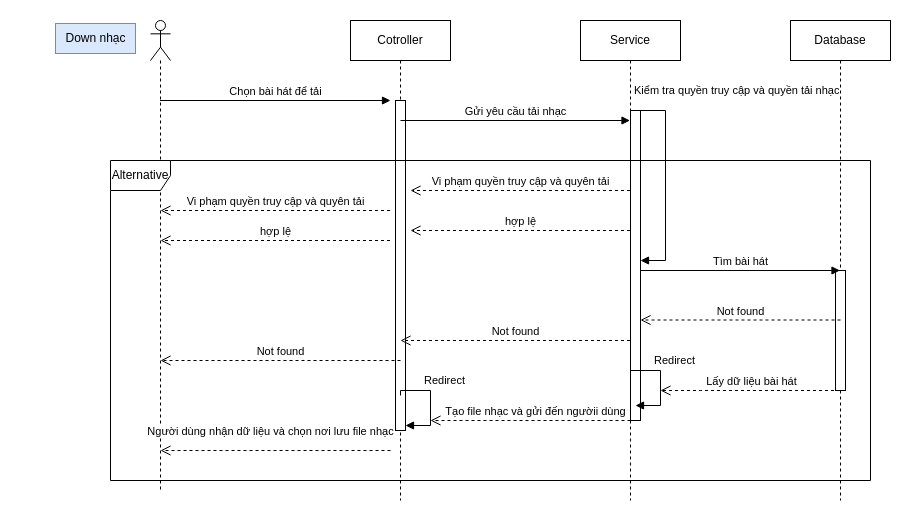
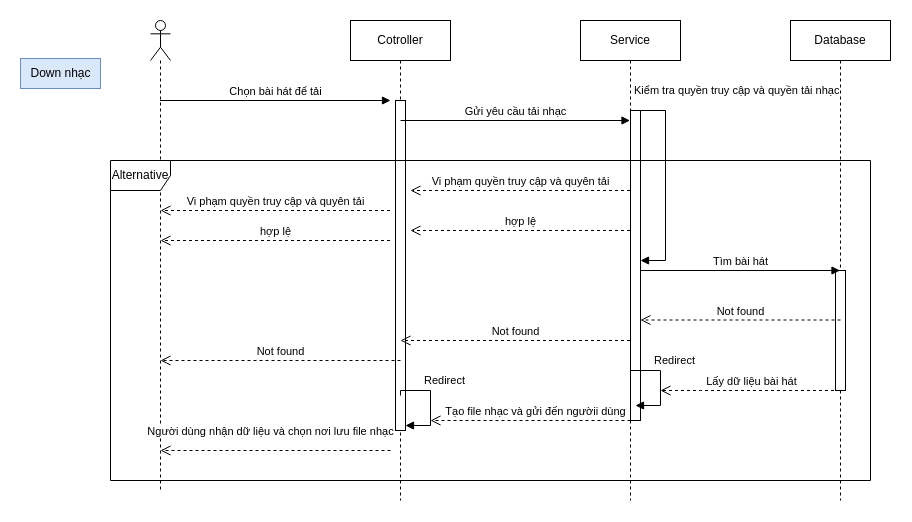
  <mxCell id="0" />
  <mxCell id="1" parent="0" />
  <mxCell id="2" value="" style="shape=umlLifeline;perimeter=lifelinePerimeter;whiteSpace=wrap;html=1;container=1;dropTarget=0;collapsible=0;recursiveResize=0;outlineConnect=0;portConstraint=eastwest;newEdgeStyle={&quot;curved&quot;:0,&quot;rounded&quot;:0};participant=umlActor;" parent="1" vertex="1"><mxGeometry x="150" y="20" width="20" height="470" as="geometry" /></mxCell>
  <mxCell id="3" value="Cotroller" style="shape=umlLifeline;perimeter=lifelinePerimeter;whiteSpace=wrap;html=1;container=1;dropTarget=0;collapsible=0;recursiveResize=0;outlineConnect=0;portConstraint=eastwest;newEdgeStyle={&quot;curved&quot;:0,&quot;rounded&quot;:0};" parent="1" vertex="1"><mxGeometry x="350" y="20" width="100" height="480" as="geometry" /></mxCell>
  <mxCell id="4" value="" style="html=1;points=[[0,0,0,0,5],[0,1,0,0,-5],[1,0,0,0,5],[1,1,0,0,-5]];perimeter=orthogonalPerimeter;outlineConnect=0;targetShapes=umlLifeline;portConstraint=eastwest;newEdgeStyle={&quot;curved&quot;:0,&quot;rounded&quot;:0};" parent="3" vertex="1"><mxGeometry x="45" y="80" width="10" height="330" as="geometry" /></mxCell>
  <mxCell id="5" value="Service" style="shape=umlLifeline;perimeter=lifelinePerimeter;whiteSpace=wrap;html=1;container=1;dropTarget=0;collapsible=0;recursiveResize=0;outlineConnect=0;portConstraint=eastwest;newEdgeStyle={&quot;curved&quot;:0,&quot;rounded&quot;:0};" parent="1" vertex="1"><mxGeometry x="580" y="20" width="100" height="480" as="geometry" /></mxCell>
  <mxCell id="6" value="" style="html=1;points=[[0,0,0,0,5],[0,1,0,0,-5],[1,0,0,0,5],[1,1,0,0,-5]];perimeter=orthogonalPerimeter;outlineConnect=0;targetShapes=umlLifeline;portConstraint=eastwest;newEdgeStyle={&quot;curved&quot;:0,&quot;rounded&quot;:0};" parent="5" vertex="1"><mxGeometry x="50" y="90" width="10" height="310" as="geometry" /></mxCell>
  <mxCell id="7" value="Kiểm tra quyền truy cập và quyền tải nhạc&amp;nbsp;" style="html=1;align=left;spacingLeft=2;endArrow=block;rounded=0;edgeStyle=orthogonalEdgeStyle;curved=0;rounded=0;" parent="5" target="6" edge="1"><mxGeometry x="-1" y="21" relative="1" as="geometry"><mxPoint x="55" y="90" as="sourcePoint" /><Array as="points"><mxPoint x="85" y="90" /><mxPoint x="85" y="240" /></Array><mxPoint x="-5" y="1" as="offset" /></mxGeometry></mxCell>
  <mxCell id="8" value="Database" style="shape=umlLifeline;perimeter=lifelinePerimeter;whiteSpace=wrap;html=1;container=1;dropTarget=0;collapsible=0;recursiveResize=0;outlineConnect=0;portConstraint=eastwest;newEdgeStyle={&quot;curved&quot;:0,&quot;rounded&quot;:0};" parent="1" vertex="1"><mxGeometry x="790" y="20" width="100" height="480" as="geometry" /></mxCell>
  <mxCell id="9" value="" style="html=1;points=[[0,0,0,0,5],[0,1,0,0,-5],[1,0,0,0,5],[1,1,0,0,-5]];perimeter=orthogonalPerimeter;outlineConnect=0;targetShapes=umlLifeline;portConstraint=eastwest;newEdgeStyle={&quot;curved&quot;:0,&quot;rounded&quot;:0};" parent="8" vertex="1"><mxGeometry x="45" y="250" width="10" height="120" as="geometry" /></mxCell>
  <mxCell id="10" value="Chọn bài hát để tải" style="html=1;verticalAlign=bottom;endArrow=block;curved=0;rounded=0;" parent="1" source="2" edge="1"><mxGeometry width="80" relative="1" as="geometry"><mxPoint x="250" y="100" as="sourcePoint" /><mxPoint x="390" y="100" as="targetPoint" /></mxGeometry></mxCell>
  <mxCell id="11" value="Gửi yêu cầu tải nhạc" style="html=1;verticalAlign=bottom;endArrow=block;curved=0;rounded=0;" parent="1" edge="1"><mxGeometry width="80" relative="1" as="geometry"><mxPoint x="400" y="120" as="sourcePoint" /><mxPoint x="629.5" y="120" as="targetPoint" /></mxGeometry></mxCell>
  <mxCell id="12" value="Tìm bài hát" style="html=1;verticalAlign=bottom;endArrow=block;curved=0;rounded=0;" parent="1" edge="1"><mxGeometry width="80" relative="1" as="geometry"><mxPoint x="640" y="270" as="sourcePoint" /><mxPoint x="839.5" y="270" as="targetPoint" /></mxGeometry></mxCell>
  <mxCell id="13" value="Not found" style="html=1;verticalAlign=bottom;endArrow=open;dashed=1;endSize=8;curved=0;rounded=0;" parent="1" edge="1"><mxGeometry relative="1" as="geometry"><mxPoint x="840" y="319.5" as="sourcePoint" /><mxPoint x="640" y="319.5" as="targetPoint" /></mxGeometry></mxCell>
  <mxCell id="14" value="Not found" style="html=1;verticalAlign=bottom;endArrow=open;dashed=1;endSize=8;curved=0;rounded=0;" parent="1" edge="1"><mxGeometry relative="1" as="geometry"><mxPoint x="629.5" y="340" as="sourcePoint" /><mxPoint x="400" y="340" as="targetPoint" /></mxGeometry></mxCell>
  <mxCell id="15" value="Not found" style="html=1;verticalAlign=bottom;endArrow=open;dashed=1;endSize=8;curved=0;rounded=0;" parent="1" edge="1"><mxGeometry relative="1" as="geometry"><mxPoint x="400" y="360" as="sourcePoint" /><mxPoint x="160" y="360" as="targetPoint" /><Array as="points"><mxPoint x="300.5" y="360" /></Array></mxGeometry></mxCell>
  <mxCell id="16" value="Lấy dữ liệu bài hát" style="html=1;verticalAlign=bottom;endArrow=open;dashed=1;endSize=8;curved=0;rounded=0;" parent="1" edge="1"><mxGeometry x="-0.003" relative="1" as="geometry"><mxPoint x="839.5" y="390" as="sourcePoint" /><mxPoint x="660" y="390" as="targetPoint" /><Array as="points"><mxPoint x="700" y="390" /></Array><mxPoint as="offset" /></mxGeometry></mxCell>
  <mxCell id="17" value="Tạo file nhạc và gửi đến ngườii dùng" style="html=1;verticalAlign=bottom;endArrow=open;dashed=1;endSize=8;curved=0;rounded=0;" parent="1" edge="1"><mxGeometry x="-0.048" relative="1" as="geometry"><mxPoint x="630" y="420" as="sourcePoint" /><mxPoint x="430" y="420" as="targetPoint" /><mxPoint as="offset" /></mxGeometry></mxCell>
  <mxCell id="18" value="Người dùng nhận dữ liệu và chọn nơi lưu file nhạc" style="html=1;verticalAlign=bottom;endArrow=open;dashed=1;endSize=8;curved=0;rounded=0;align=center;" parent="1" edge="1"><mxGeometry x="0.043" y="-10" relative="1" as="geometry"><mxPoint x="390" y="450" as="sourcePoint" /><mxPoint x="160" y="450" as="targetPoint" /><mxPoint as="offset" /></mxGeometry></mxCell>
  <mxCell id="19" value="Redirect" style="html=1;align=left;spacingLeft=2;endArrow=block;rounded=0;edgeStyle=orthogonalEdgeStyle;curved=0;rounded=0;" parent="1" edge="1"><mxGeometry x="-0.474" y="10" relative="1" as="geometry"><mxPoint x="630" y="375" as="sourcePoint" /><Array as="points"><mxPoint x="630" y="370" /><mxPoint x="660" y="370" /><mxPoint x="660" y="405" /></Array><mxPoint x="635" y="405" as="targetPoint" /><mxPoint as="offset" /></mxGeometry></mxCell>
  <mxCell id="20" value="Alternative" style="shape=umlFrame;whiteSpace=wrap;html=1;pointerEvents=0;" parent="1" vertex="1"><mxGeometry x="110" y="160" width="760" height="320" as="geometry" /></mxCell>
  <mxCell id="21" value="Redirect" style="html=1;align=left;spacingLeft=2;endArrow=block;rounded=0;edgeStyle=orthogonalEdgeStyle;curved=0;rounded=0;" parent="1" edge="1"><mxGeometry x="-0.474" y="10" relative="1" as="geometry"><mxPoint x="400" y="395" as="sourcePoint" /><Array as="points"><mxPoint x="400" y="390" /><mxPoint x="430" y="390" /><mxPoint x="430" y="425" /></Array><mxPoint x="405" y="425" as="targetPoint" /><mxPoint as="offset" /></mxGeometry></mxCell>
- <mxCell id="22" value="Down nhạc" style="text;html=1;align=center;verticalAlign=middle;resizable=0;points=[];autosize=1;strokeColor=#6c8ebf;fillColor=#dae8fc;" parent="1" vertex="1"><mxGeometry x="55" y="23" width="80" height="30" as="geometry" /></mxCell>
+ <mxCell id="22" value="Down nhạc" style="text;html=1;align=center;verticalAlign=middle;resizable=0;points=[];autosize=1;strokeColor=#6c8ebf;fillColor=#dae8fc;" parent="1" vertex="1"><mxGeometry x="20" y="58" width="80" height="30" as="geometry" /></mxCell>
  <mxCell id="23" value="hợp lệ" style="html=1;verticalAlign=bottom;endArrow=open;dashed=1;endSize=8;curved=0;rounded=0;" edge="1" parent="1"><mxGeometry relative="1" as="geometry"><mxPoint x="629.5" y="230" as="sourcePoint" /><mxPoint x="410" y="230" as="targetPoint" /></mxGeometry></mxCell>
  <mxCell id="24" value="Vi phạm quyền truy cập và quyên tải" style="html=1;verticalAlign=bottom;endArrow=open;dashed=1;endSize=8;curved=0;rounded=0;" edge="1" parent="1"><mxGeometry relative="1" as="geometry"><mxPoint x="629.5" y="190" as="sourcePoint" /><mxPoint x="410" y="190" as="targetPoint" /></mxGeometry></mxCell>
  <mxCell id="25" value="hợp lệ" style="html=1;verticalAlign=bottom;endArrow=open;dashed=1;endSize=8;curved=0;rounded=0;" edge="1" parent="1"><mxGeometry relative="1" as="geometry"><mxPoint x="389.5" y="240" as="sourcePoint" /><mxPoint x="160" y="240" as="targetPoint" /></mxGeometry></mxCell>
  <mxCell id="26" value="Vi phạm quyền truy cập và quyên tải" style="html=1;verticalAlign=bottom;endArrow=open;dashed=1;endSize=8;curved=0;rounded=0;" edge="1" parent="1"><mxGeometry x="-0.002" relative="1" as="geometry"><mxPoint x="389.5" y="210" as="sourcePoint" /><mxPoint x="160" y="210" as="targetPoint" /><mxPoint as="offset" /></mxGeometry></mxCell>
